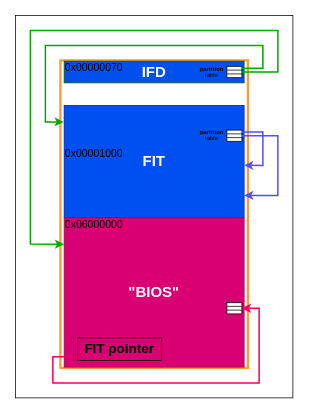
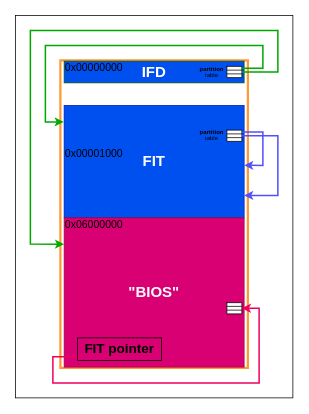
  <mxCell id="0" />
  <mxCell id="1" parent="0" />
  <mxCell id="2" value="" style="rounded=0;whiteSpace=wrap;html=1;" parent="1" vertex="1"><mxGeometry x="20" y="20" width="370" height="510" as="geometry" /></mxCell>
  <mxCell id="3" value="" style="rounded=0;whiteSpace=wrap;html=1;strokeColor=#FF9933;strokeWidth=3;" parent="1" vertex="1"><mxGeometry x="80" y="80" width="250" height="410" as="geometry" /></mxCell>
  <mxCell id="4" value="IFD" style="rounded=0;whiteSpace=wrap;html=1;fillColor=#0050ef;fontColor=#ffffff;strokeColor=#005700;fontStyle=1;fontSize=20;spacingBottom=4;" parent="1" vertex="1"><mxGeometry x="85" y="81" width="240" height="29" as="geometry" /></mxCell>
  <mxCell id="5" value="FIT" style="rounded=0;whiteSpace=wrap;html=1;fillColor=#0050ef;fontColor=#ffffff;strokeColor=#001DBC;fontStyle=1;fontSize=20;spacingBottom=4;" parent="1" vertex="1"><mxGeometry x="85" y="140" width="240" height="150" as="geometry" /></mxCell>
  <mxCell id="6" value="&quot;BIOS&quot;" style="rounded=0;whiteSpace=wrap;html=1;fillColor=#d80073;fontColor=#ffffff;strokeColor=#A50040;fontStyle=1;fontSize=20;spacingBottom=4;" parent="1" vertex="1"><mxGeometry x="85" y="290" width="240" height="199" as="geometry" /></mxCell>
  <mxCell id="7" value="" style="group;movable=1;resizable=1;rotatable=1;deletable=1;editable=1;locked=0;connectable=1;" parent="1" vertex="1" connectable="0"><mxGeometry x="262" y="170" width="60" height="20" as="geometry" /></mxCell>
  <mxCell id="8" value="" style="shape=table;startSize=0;container=1;collapsible=0;childLayout=tableLayout;fontSize=16;movable=1;resizable=1;rotatable=1;deletable=1;editable=1;locked=0;connectable=1;" parent="7" vertex="1"><mxGeometry x="40" y="3" width="20" height="15" as="geometry" /></mxCell>
  <mxCell id="9" value="" style="shape=tableRow;horizontal=0;startSize=0;swimlaneHead=0;swimlaneBody=0;strokeColor=inherit;top=0;left=0;bottom=0;right=0;collapsible=0;dropTarget=0;fillColor=none;points=[[0,0.5],[1,0.5]];portConstraint=eastwest;fontSize=16;movable=1;resizable=1;rotatable=1;deletable=1;editable=1;locked=0;connectable=1;" parent="8" vertex="1"><mxGeometry width="20" height="5" as="geometry" /></mxCell>
  <mxCell id="10" value="&lt;h5&gt;&lt;br&gt;&lt;/h5&gt;" style="shape=partialRectangle;html=1;whiteSpace=wrap;connectable=1;strokeColor=inherit;overflow=hidden;fillColor=none;top=0;left=0;bottom=0;right=0;pointerEvents=1;fontSize=16;movable=1;resizable=1;rotatable=1;deletable=1;editable=1;locked=0;" parent="9" vertex="1"><mxGeometry width="20" height="5" as="geometry"><mxRectangle width="20" height="5" as="alternateBounds" /></mxGeometry></mxCell>
  <mxCell id="11" value="" style="shape=tableRow;horizontal=0;startSize=0;swimlaneHead=0;swimlaneBody=0;strokeColor=inherit;top=0;left=0;bottom=0;right=0;collapsible=0;dropTarget=0;fillColor=none;points=[[0,0.5],[1,0.5]];portConstraint=eastwest;fontSize=16;movable=1;resizable=1;rotatable=1;deletable=1;editable=1;locked=0;connectable=1;" parent="8" vertex="1"><mxGeometry y="5" width="20" height="5" as="geometry" /></mxCell>
  <mxCell id="12" value="" style="shape=partialRectangle;html=1;whiteSpace=wrap;connectable=1;strokeColor=inherit;overflow=hidden;fillColor=none;top=0;left=0;bottom=0;right=0;pointerEvents=1;fontSize=16;movable=1;resizable=1;rotatable=1;deletable=1;editable=1;locked=0;" parent="11" vertex="1"><mxGeometry width="20" height="5" as="geometry"><mxRectangle width="20" height="5" as="alternateBounds" /></mxGeometry></mxCell>
  <mxCell id="13" value="" style="shape=tableRow;horizontal=0;startSize=0;swimlaneHead=0;swimlaneBody=0;strokeColor=inherit;top=0;left=0;bottom=0;right=0;collapsible=0;dropTarget=0;fillColor=none;points=[[0,0.5],[1,0.5]];portConstraint=eastwest;fontSize=16;movable=1;resizable=1;rotatable=1;deletable=1;editable=1;locked=0;connectable=1;" parent="8" vertex="1"><mxGeometry y="10" width="20" height="5" as="geometry" /></mxCell>
  <mxCell id="14" value="" style="shape=partialRectangle;html=1;whiteSpace=wrap;connectable=1;strokeColor=inherit;overflow=hidden;fillColor=none;top=0;left=0;bottom=0;right=0;pointerEvents=1;fontSize=16;movable=1;resizable=1;rotatable=1;deletable=1;editable=1;locked=0;" parent="13" vertex="1"><mxGeometry width="20" height="5" as="geometry"><mxRectangle width="20" height="5" as="alternateBounds" /></mxGeometry></mxCell>
  <mxCell id="15" value="&lt;h5 style=&quot;font-size: 8px; line-height: 90%;&quot;&gt;&lt;font style=&quot;font-size: 8px;&quot;&gt;partition&lt;br&gt;&lt;/font&gt;&lt;span style=&quot;background-color: initial; font-weight: normal;&quot;&gt;table&lt;/span&gt;&lt;/h5&gt;" style="text;html=1;align=center;verticalAlign=middle;whiteSpace=wrap;rounded=0;movable=1;resizable=1;rotatable=1;deletable=1;editable=1;locked=0;connectable=1;" parent="7" vertex="1"><mxGeometry width="40" height="20" as="geometry" /></mxCell>
  <mxCell id="16" value="" style="group;movable=1;resizable=1;rotatable=1;deletable=1;editable=1;locked=0;connectable=1;" parent="1" vertex="1" connectable="0"><mxGeometry x="262" y="85" width="60" height="20" as="geometry" /></mxCell>
  <mxCell id="17" value="" style="shape=table;startSize=0;container=1;collapsible=0;childLayout=tableLayout;fontSize=16;" parent="16" vertex="1"><mxGeometry x="40" y="3" width="20" height="15" as="geometry" /></mxCell>
  <mxCell id="18" value="" style="shape=tableRow;horizontal=0;startSize=0;swimlaneHead=0;swimlaneBody=0;strokeColor=inherit;top=0;left=0;bottom=0;right=0;collapsible=0;dropTarget=0;fillColor=none;points=[[0,0.5],[1,0.5]];portConstraint=eastwest;fontSize=16;" parent="17" vertex="1"><mxGeometry width="20" height="5" as="geometry" /></mxCell>
  <mxCell id="19" value="&lt;h5&gt;&lt;br&gt;&lt;/h5&gt;" style="shape=partialRectangle;html=1;whiteSpace=wrap;connectable=1;strokeColor=inherit;overflow=hidden;fillColor=none;top=0;left=0;bottom=0;right=0;pointerEvents=1;fontSize=16;movable=1;resizable=1;rotatable=1;deletable=1;editable=1;locked=0;" parent="18" vertex="1"><mxGeometry width="20" height="5" as="geometry"><mxRectangle width="20" height="5" as="alternateBounds" /></mxGeometry></mxCell>
  <mxCell id="20" value="" style="shape=tableRow;horizontal=0;startSize=0;swimlaneHead=0;swimlaneBody=0;strokeColor=inherit;top=0;left=0;bottom=0;right=0;collapsible=0;dropTarget=0;fillColor=none;points=[[0,0.5],[1,0.5]];portConstraint=eastwest;fontSize=16;" parent="17" vertex="1"><mxGeometry y="5" width="20" height="5" as="geometry" /></mxCell>
  <mxCell id="21" value="" style="shape=partialRectangle;html=1;whiteSpace=wrap;connectable=1;strokeColor=inherit;overflow=hidden;fillColor=none;top=0;left=0;bottom=0;right=0;pointerEvents=1;fontSize=16;movable=1;resizable=1;rotatable=1;deletable=1;editable=1;locked=0;" parent="20" vertex="1"><mxGeometry width="20" height="5" as="geometry"><mxRectangle width="20" height="5" as="alternateBounds" /></mxGeometry></mxCell>
  <mxCell id="22" value="" style="shape=tableRow;horizontal=0;startSize=0;swimlaneHead=0;swimlaneBody=0;strokeColor=inherit;top=0;left=0;bottom=0;right=0;collapsible=0;dropTarget=0;fillColor=none;points=[[0,0.5],[1,0.5]];portConstraint=eastwest;fontSize=16;" parent="17" vertex="1"><mxGeometry y="10" width="20" height="5" as="geometry" /></mxCell>
  <mxCell id="23" value="" style="shape=partialRectangle;html=1;whiteSpace=wrap;connectable=1;strokeColor=inherit;overflow=hidden;fillColor=none;top=0;left=0;bottom=0;right=0;pointerEvents=1;fontSize=16;movable=1;resizable=1;rotatable=1;deletable=1;editable=1;locked=0;" parent="22" vertex="1"><mxGeometry width="20" height="5" as="geometry"><mxRectangle width="20" height="5" as="alternateBounds" /></mxGeometry></mxCell>
  <mxCell id="24" value="&lt;h5 style=&quot;font-size: 8px; line-height: 90%;&quot;&gt;&lt;font style=&quot;font-size: 8px;&quot;&gt;partition&lt;br&gt;&lt;/font&gt;&lt;span style=&quot;background-color: initial; font-weight: normal;&quot;&gt;table&lt;/span&gt;&lt;/h5&gt;" style="text;html=1;align=center;verticalAlign=middle;whiteSpace=wrap;rounded=0;" parent="16" vertex="1"><mxGeometry width="40" height="20" as="geometry" /></mxCell>
  <mxCell id="25" value="" style="group;movable=1;resizable=1;rotatable=1;deletable=1;editable=1;locked=0;connectable=1;" parent="1" vertex="1" connectable="0"><mxGeometry x="262" y="400" width="60" height="20" as="geometry" /></mxCell>
  <mxCell id="26" value="" style="shape=table;startSize=0;container=1;collapsible=0;childLayout=tableLayout;fontSize=16;" parent="25" vertex="1"><mxGeometry x="40" y="3" width="20" height="15" as="geometry" /></mxCell>
  <mxCell id="27" value="" style="shape=tableRow;horizontal=0;startSize=0;swimlaneHead=0;swimlaneBody=0;strokeColor=inherit;top=0;left=0;bottom=0;right=0;collapsible=0;dropTarget=0;fillColor=none;points=[[0,0.5],[1,0.5]];portConstraint=eastwest;fontSize=16;" parent="26" vertex="1"><mxGeometry width="20" height="5" as="geometry" /></mxCell>
  <mxCell id="28" value="&lt;h5&gt;&lt;br&gt;&lt;/h5&gt;" style="shape=partialRectangle;html=1;whiteSpace=wrap;connectable=1;strokeColor=inherit;overflow=hidden;fillColor=none;top=0;left=0;bottom=0;right=0;pointerEvents=1;fontSize=16;movable=1;resizable=1;rotatable=1;deletable=1;editable=1;locked=0;" parent="27" vertex="1"><mxGeometry width="20" height="5" as="geometry"><mxRectangle width="20" height="5" as="alternateBounds" /></mxGeometry></mxCell>
  <mxCell id="29" value="" style="shape=tableRow;horizontal=0;startSize=0;swimlaneHead=0;swimlaneBody=0;strokeColor=inherit;top=0;left=0;bottom=0;right=0;collapsible=0;dropTarget=0;fillColor=none;points=[[0,0.5],[1,0.5]];portConstraint=eastwest;fontSize=16;" parent="26" vertex="1"><mxGeometry y="5" width="20" height="5" as="geometry" /></mxCell>
  <mxCell id="30" value="" style="shape=partialRectangle;html=1;whiteSpace=wrap;connectable=1;strokeColor=inherit;overflow=hidden;fillColor=none;top=0;left=0;bottom=0;right=0;pointerEvents=1;fontSize=16;movable=1;resizable=1;rotatable=1;deletable=1;editable=1;locked=0;" parent="29" vertex="1"><mxGeometry width="20" height="5" as="geometry"><mxRectangle width="20" height="5" as="alternateBounds" /></mxGeometry></mxCell>
  <mxCell id="31" value="" style="shape=tableRow;horizontal=0;startSize=0;swimlaneHead=0;swimlaneBody=0;strokeColor=inherit;top=0;left=0;bottom=0;right=0;collapsible=0;dropTarget=0;fillColor=none;points=[[0,0.5],[1,0.5]];portConstraint=eastwest;fontSize=16;" parent="26" vertex="1"><mxGeometry y="10" width="20" height="5" as="geometry" /></mxCell>
  <mxCell id="32" value="" style="shape=partialRectangle;html=1;whiteSpace=wrap;connectable=1;strokeColor=inherit;overflow=hidden;fillColor=none;top=0;left=0;bottom=0;right=0;pointerEvents=1;fontSize=16;movable=1;resizable=1;rotatable=1;deletable=1;editable=1;locked=0;" parent="31" vertex="1"><mxGeometry width="20" height="5" as="geometry"><mxRectangle width="20" height="5" as="alternateBounds" /></mxGeometry></mxCell>
  <mxCell id="33" style="edgeStyle=orthogonalEdgeStyle;rounded=0;orthogonalLoop=1;jettySize=auto;html=1;entryX=1;entryY=0.5;entryDx=0;entryDy=0;fillColor=#d80073;strokeColor=#F0005D;strokeWidth=2;" parent="1" source="34" target="30" edge="1"><mxGeometry relative="1" as="geometry"><Array as="points"><mxPoint x="70" y="475" /><mxPoint x="70" y="510" /><mxPoint x="345" y="510" /><mxPoint x="345" y="411" /></Array></mxGeometry></mxCell>
  <mxCell id="34" value="FIT pointer" style="text;html=1;align=center;verticalAlign=middle;whiteSpace=wrap;rounded=0;fontSize=18;fontStyle=1;labelBorderColor=none;strokeColor=default;" parent="1" vertex="1"><mxGeometry x="103" y="450" width="112" height="30" as="geometry" /></mxCell>
  <mxCell id="35" style="edgeStyle=orthogonalEdgeStyle;rounded=0;orthogonalLoop=1;jettySize=auto;html=1;entryX=1;entryY=0.533;entryDx=0;entryDy=0;entryPerimeter=0;fillColor=#0050ef;strokeColor=#5050FC;strokeWidth=2;" parent="1" source="10" target="5" edge="1"><mxGeometry relative="1" as="geometry"><mxPoint x="350" y="210" as="targetPoint" /><Array as="points"><mxPoint x="350" y="176" /><mxPoint x="350" y="220" /></Array></mxGeometry></mxCell>
  <mxCell id="36" style="edgeStyle=orthogonalEdgeStyle;rounded=0;orthogonalLoop=1;jettySize=auto;html=1;entryX=1;entryY=0.8;entryDx=0;entryDy=0;entryPerimeter=0;fillColor=#0050ef;strokeColor=#5050FC;strokeWidth=2;" parent="1" source="12" target="5" edge="1"><mxGeometry relative="1" as="geometry"><mxPoint x="360" y="260" as="targetPoint" /><Array as="points"><mxPoint x="370" y="180" /><mxPoint x="370" y="260" /></Array></mxGeometry></mxCell>
  <mxCell id="37" style="edgeStyle=orthogonalEdgeStyle;rounded=0;orthogonalLoop=1;jettySize=auto;html=1;entryX=-0.002;entryY=0.147;entryDx=0;entryDy=0;entryPerimeter=0;fillColor=#008a00;strokeColor=#00A800;strokeWidth=2;exitX=1;exitY=0.5;exitDx=0;exitDy=0;" parent="1" source="19" target="5" edge="1"><mxGeometry relative="1" as="geometry"><mxPoint x="360" y="89.5" as="targetPoint" /><Array as="points"><mxPoint x="350" y="90" /><mxPoint x="350" y="60" /><mxPoint x="60" y="60" /><mxPoint x="60" y="162" /></Array></mxGeometry></mxCell>
  <mxCell id="38" style="edgeStyle=orthogonalEdgeStyle;rounded=0;orthogonalLoop=1;jettySize=auto;html=1;entryX=0;entryY=0.176;entryDx=0;entryDy=0;entryPerimeter=0;fillColor=#008a00;strokeColor=#00A800;strokeWidth=2;" parent="1" source="17" target="6" edge="1"><mxGeometry relative="1" as="geometry"><mxPoint x="370" y="94.5" as="targetPoint" /><Array as="points"><mxPoint x="370" y="95" /><mxPoint x="370" y="40" /><mxPoint x="40" y="40" /><mxPoint x="40" y="325" /></Array></mxGeometry></mxCell>
  <mxCell id="39" value="0x00001000" style="text;html=1;align=center;verticalAlign=middle;whiteSpace=wrap;rounded=0;fontSize=14;" parent="1" vertex="1"><mxGeometry x="90" y="194" width="70" height="20" as="geometry" /></mxCell>
  <mxCell id="40" value="0x06000000" style="text;html=1;align=center;verticalAlign=middle;whiteSpace=wrap;rounded=0;fontSize=14;" parent="1" vertex="1"><mxGeometry x="90" y="289" width="70" height="20" as="geometry" /></mxCell>
- <mxCell id="41" value="0x00000070" style="text;html=1;align=center;verticalAlign=middle;whiteSpace=wrap;rounded=0;fontSize=14;" parent="1" vertex="1"><mxGeometry x="90" y="79" width="70" height="20" as="geometry" /></mxCell>
+ <mxCell id="41" value="0x00000000" style="text;html=1;align=center;verticalAlign=middle;whiteSpace=wrap;rounded=0;fontSize=14;" parent="1" vertex="1"><mxGeometry x="90" y="79" width="70" height="20" as="geometry" /></mxCell>
